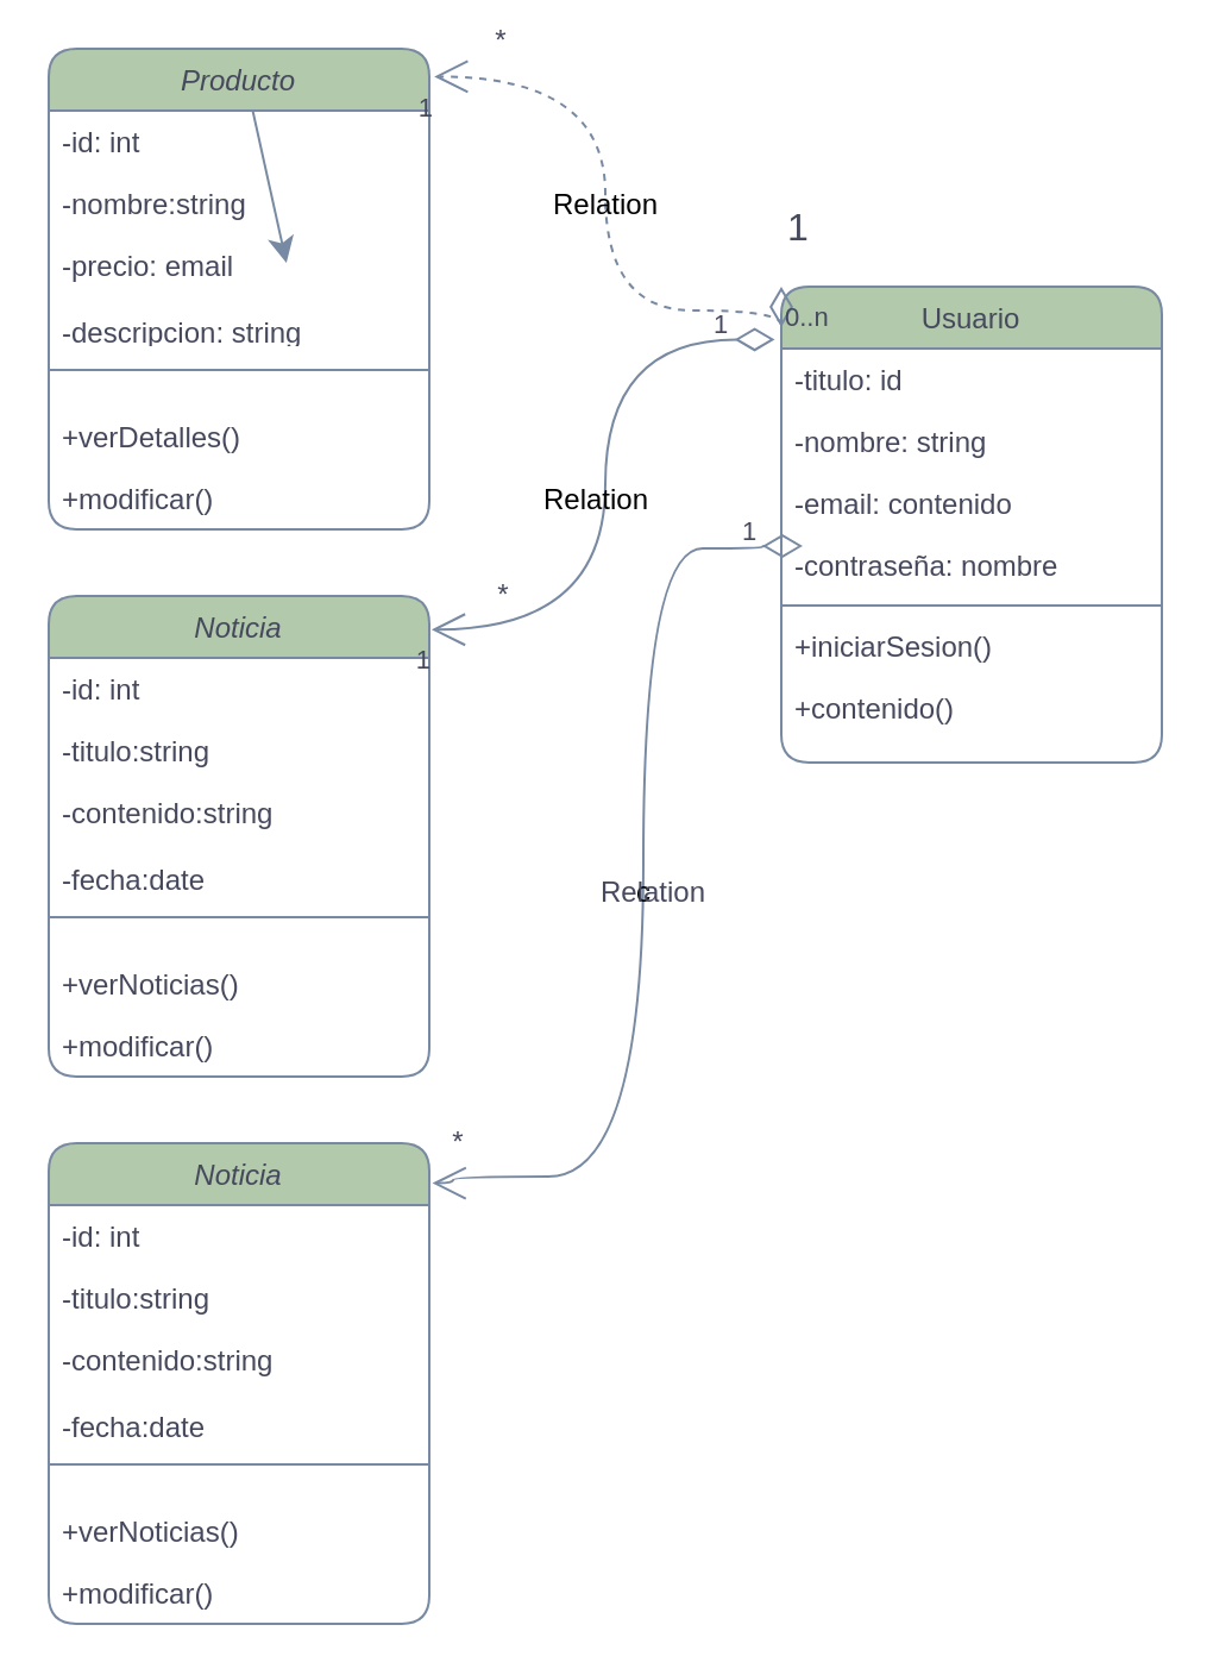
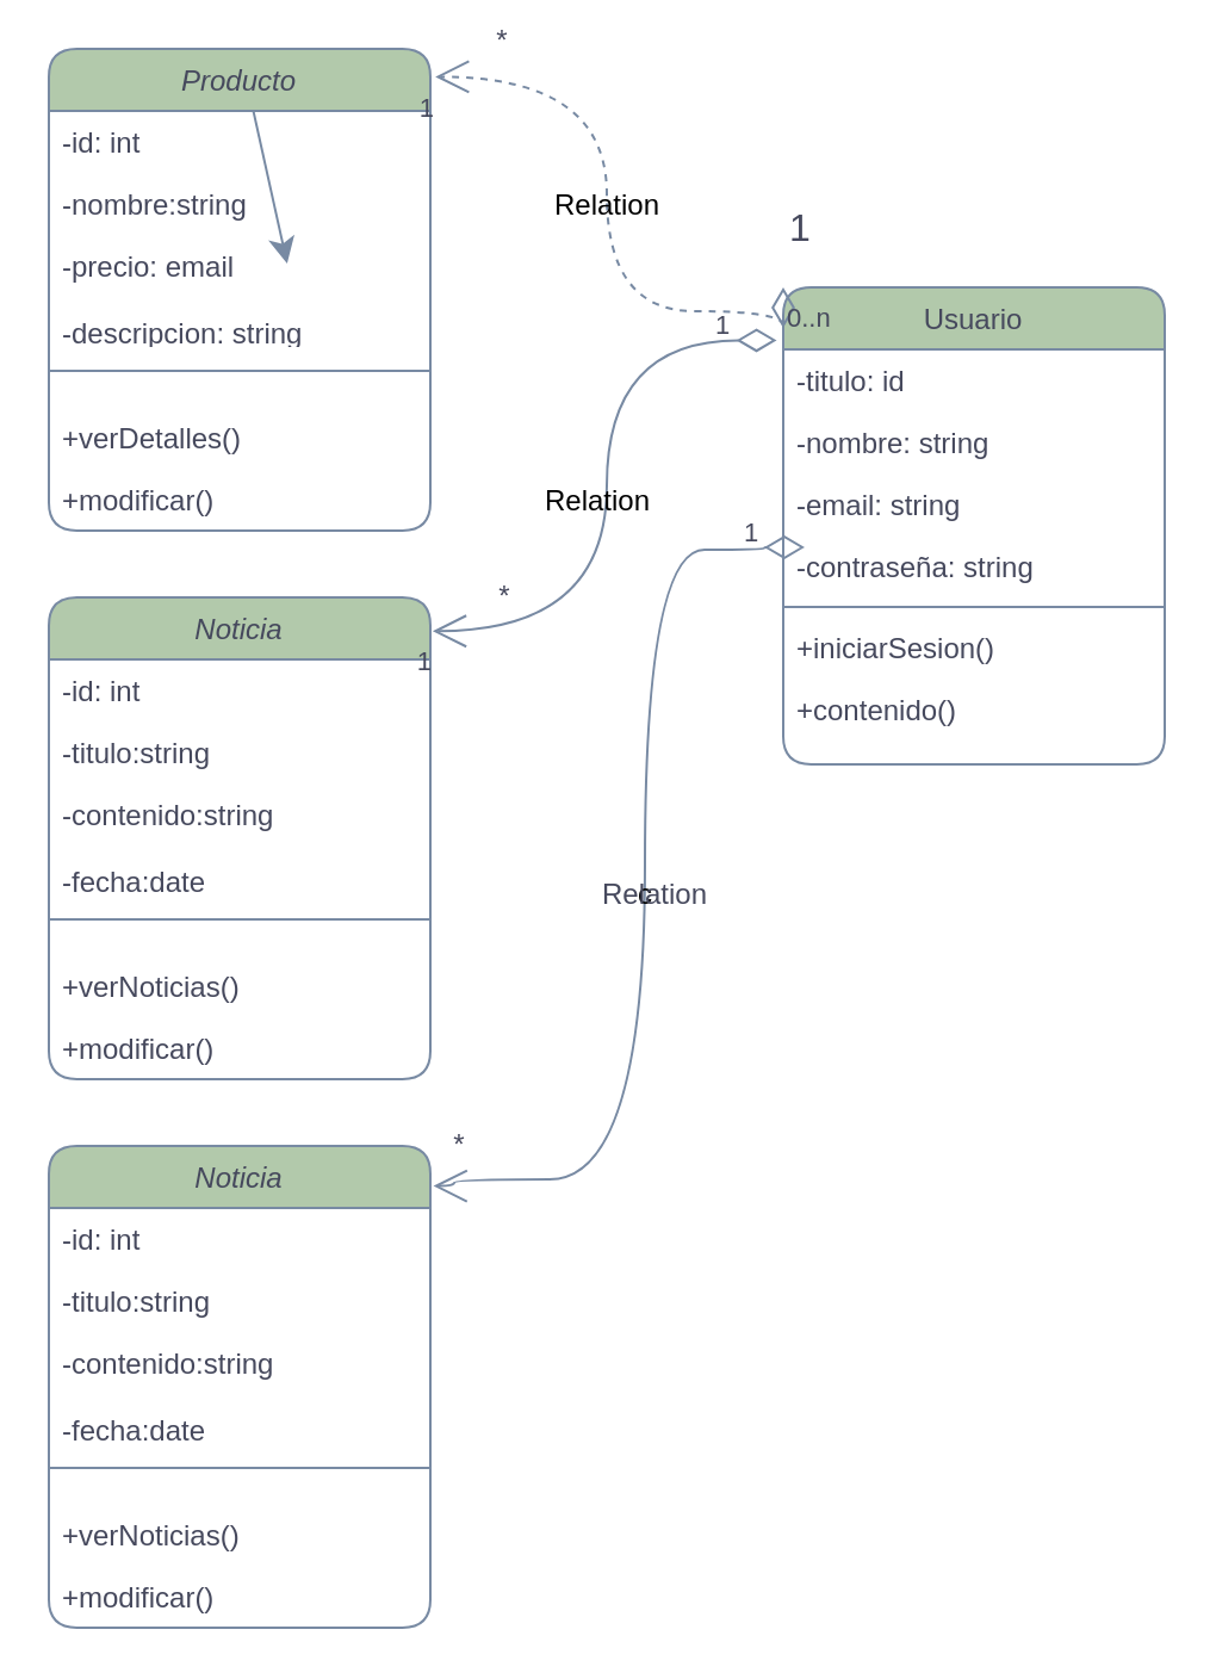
  <mxCell id="0" />
  <mxCell id="1" parent="0" />
  <mxCell id="2" style="edgeStyle=none;curved=1;rounded=1;orthogonalLoop=1;jettySize=auto;html=1;exitX=0.5;exitY=0;exitDx=0;exitDy=0;fontSize=12;startSize=8;endSize=8;labelBackgroundColor=none;strokeColor=#788AA3;fontColor=default;" parent="1" source="3" edge="1"><mxGeometry relative="1" as="geometry"><mxPoint x="119.941" y="110" as="targetPoint" /></mxGeometry></mxCell>
  <mxCell id="3" value="Producto" style="swimlane;fontStyle=2;align=center;verticalAlign=top;childLayout=stackLayout;horizontal=1;startSize=26;horizontalStack=0;resizeParent=1;resizeLast=0;collapsible=1;marginBottom=0;rounded=1;shadow=0;strokeWidth=1;labelBackgroundColor=none;fillColor=#B2C9AB;strokeColor=#788AA3;fontColor=#46495D;" parent="1" vertex="1"><mxGeometry x="20" y="20" width="160" height="202" as="geometry"><mxRectangle x="230" y="140" width="160" height="26" as="alternateBounds" /></mxGeometry></mxCell>
  <mxCell id="4" value="-id: int" style="text;align=left;verticalAlign=top;spacingLeft=4;spacingRight=4;overflow=hidden;rotatable=0;points=[[0,0.5],[1,0.5]];portConstraint=eastwest;labelBackgroundColor=none;fontColor=#46495D;rounded=1;" parent="3" vertex="1"><mxGeometry y="26" width="160" height="26" as="geometry" /></mxCell>
  <mxCell id="5" value="-nombre:string" style="text;align=left;verticalAlign=top;spacingLeft=4;spacingRight=4;overflow=hidden;rotatable=0;points=[[0,0.5],[1,0.5]];portConstraint=eastwest;rounded=1;shadow=0;html=0;labelBackgroundColor=none;fontColor=#46495D;" parent="3" vertex="1"><mxGeometry y="52" width="160" height="26" as="geometry" /></mxCell>
  <mxCell id="6" value="-precio: email&#10;&#10;-descripcion: string" style="text;align=left;verticalAlign=top;spacingLeft=4;spacingRight=4;overflow=hidden;rotatable=0;points=[[0,0.5],[1,0.5]];portConstraint=eastwest;rounded=1;shadow=0;html=0;labelBackgroundColor=none;fontColor=#46495D;" parent="3" vertex="1"><mxGeometry y="78" width="160" height="42" as="geometry" /></mxCell>
  <mxCell id="7" value="" style="line;html=1;strokeWidth=1;align=left;verticalAlign=middle;spacingTop=-1;spacingLeft=3;spacingRight=3;rotatable=0;labelPosition=right;points=[];portConstraint=eastwest;labelBackgroundColor=none;fillColor=#B2C9AB;strokeColor=#788AA3;fontColor=#46495D;rounded=1;" parent="3" vertex="1"><mxGeometry y="120" width="160" height="30" as="geometry" /></mxCell>
  <mxCell id="8" value="+verDetalles()" style="text;align=left;verticalAlign=top;spacingLeft=4;spacingRight=4;overflow=hidden;rotatable=0;points=[[0,0.5],[1,0.5]];portConstraint=eastwest;labelBackgroundColor=none;fontColor=#46495D;rounded=1;" parent="3" vertex="1"><mxGeometry y="150" width="160" height="26" as="geometry" /></mxCell>
  <mxCell id="9" value="+modificar()" style="text;align=left;verticalAlign=top;spacingLeft=4;spacingRight=4;overflow=hidden;rotatable=0;points=[[0,0.5],[1,0.5]];portConstraint=eastwest;labelBackgroundColor=none;fontColor=#46495D;rounded=1;" parent="3" vertex="1"><mxGeometry y="176" width="160" height="26" as="geometry" /></mxCell>
  <mxCell id="10" value="Usuario" style="swimlane;fontStyle=0;align=center;verticalAlign=top;childLayout=stackLayout;horizontal=1;startSize=26;horizontalStack=0;resizeParent=1;resizeLast=0;collapsible=1;marginBottom=0;rounded=1;shadow=0;strokeWidth=1;labelBackgroundColor=none;fillColor=#B2C9AB;strokeColor=#788AA3;fontColor=#46495D;" parent="1" vertex="1"><mxGeometry x="328" y="120" width="160" height="200" as="geometry"><mxRectangle x="550" y="140" width="160" height="26" as="alternateBounds" /></mxGeometry></mxCell>
  <mxCell id="11" value="-titulo: id" style="text;align=left;verticalAlign=top;spacingLeft=4;spacingRight=4;overflow=hidden;rotatable=0;points=[[0,0.5],[1,0.5]];portConstraint=eastwest;labelBackgroundColor=none;fontColor=#46495D;rounded=1;" parent="10" vertex="1"><mxGeometry y="26" width="160" height="26" as="geometry" /></mxCell>
  <mxCell id="12" value="-nombre: string" style="text;align=left;verticalAlign=top;spacingLeft=4;spacingRight=4;overflow=hidden;rotatable=0;points=[[0,0.5],[1,0.5]];portConstraint=eastwest;rounded=1;shadow=0;html=0;labelBackgroundColor=none;fontColor=#46495D;" parent="10" vertex="1"><mxGeometry y="52" width="160" height="26" as="geometry" /></mxCell>
- <mxCell id="13" value="-email: contenido" style="text;align=left;verticalAlign=top;spacingLeft=4;spacingRight=4;overflow=hidden;rotatable=0;points=[[0,0.5],[1,0.5]];portConstraint=eastwest;rounded=1;shadow=0;html=0;labelBackgroundColor=none;fontColor=#46495D;" parent="10" vertex="1"><mxGeometry y="78" width="160" height="26" as="geometry" /></mxCell>
- <mxCell id="14" value="-contraseña: nombre&#10;" style="text;align=left;verticalAlign=top;spacingLeft=4;spacingRight=4;overflow=hidden;rotatable=0;points=[[0,0.5],[1,0.5]];portConstraint=eastwest;rounded=1;shadow=0;html=0;labelBackgroundColor=none;fontColor=#46495D;" parent="10" vertex="1"><mxGeometry y="104" width="160" height="26" as="geometry" /></mxCell>
+ <mxCell id="13" value="-email: string" style="text;align=left;verticalAlign=top;spacingLeft=4;spacingRight=4;overflow=hidden;rotatable=0;points=[[0,0.5],[1,0.5]];portConstraint=eastwest;rounded=1;shadow=0;html=0;labelBackgroundColor=none;fontColor=#46495D;" parent="10" vertex="1"><mxGeometry y="78" width="160" height="26" as="geometry" /></mxCell>
+ <mxCell id="14" value="-contraseña: string&#10;" style="text;align=left;verticalAlign=top;spacingLeft=4;spacingRight=4;overflow=hidden;rotatable=0;points=[[0,0.5],[1,0.5]];portConstraint=eastwest;rounded=1;shadow=0;html=0;labelBackgroundColor=none;fontColor=#46495D;" parent="10" vertex="1"><mxGeometry y="104" width="160" height="26" as="geometry" /></mxCell>
  <mxCell id="15" value="" style="line;html=1;strokeWidth=1;align=left;verticalAlign=middle;spacingTop=-1;spacingLeft=3;spacingRight=3;rotatable=0;labelPosition=right;points=[];portConstraint=eastwest;labelBackgroundColor=none;fillColor=#B2C9AB;strokeColor=#788AA3;fontColor=#46495D;rounded=1;" parent="10" vertex="1"><mxGeometry y="130" width="160" height="8" as="geometry" /></mxCell>
  <mxCell id="16" value="+iniciarSesion()" style="text;align=left;verticalAlign=top;spacingLeft=4;spacingRight=4;overflow=hidden;rotatable=0;points=[[0,0.5],[1,0.5]];portConstraint=eastwest;labelBackgroundColor=none;fontColor=#46495D;rounded=1;" parent="10" vertex="1"><mxGeometry y="138" width="160" height="26" as="geometry" /></mxCell>
  <mxCell id="17" value="+contenido()" style="text;align=left;verticalAlign=top;spacingLeft=4;spacingRight=4;overflow=hidden;rotatable=0;points=[[0,0.5],[1,0.5]];portConstraint=eastwest;labelBackgroundColor=none;fontColor=#46495D;rounded=1;" parent="10" vertex="1"><mxGeometry y="164" width="160" height="26" as="geometry" /></mxCell>
  <mxCell id="18" value="Relation" style="endArrow=open;html=1;endSize=12;startArrow=diamondThin;startSize=14;startFill=0;edgeStyle=orthogonalEdgeStyle;rounded=1;fontSize=12;curved=1;entryX=1.013;entryY=0.058;entryDx=0;entryDy=0;entryPerimeter=0;exitX=0;exitY=0;exitDx=0;exitDy=0;labelBackgroundColor=none;strokeColor=#788AA3;fontColor=default;dashed=1;" parent="1" source="10" target="3" edge="1"><mxGeometry x="0.004" relative="1" as="geometry"><mxPoint x="160" y="300" as="sourcePoint" /><mxPoint x="320" y="300" as="targetPoint" /><mxPoint as="offset" /><Array as="points"><mxPoint x="254" y="130" /><mxPoint x="254" y="32" /></Array></mxGeometry></mxCell>
  <mxCell id="19" value="0..n" style="edgeLabel;resizable=0;html=1;align=left;verticalAlign=top;labelBackgroundColor=none;fontColor=#46495D;rounded=1;" parent="18" connectable="0" vertex="1"><mxGeometry x="-1" relative="1" as="geometry" /></mxCell>
  <mxCell id="20" value="1" style="edgeLabel;resizable=0;html=1;align=right;verticalAlign=top;labelBackgroundColor=none;fontColor=#46495D;rounded=1;" parent="18" connectable="0" vertex="1"><mxGeometry x="1" relative="1" as="geometry" /></mxCell>
  <mxCell id="21" value="*" style="edgeLabel;html=1;align=center;verticalAlign=middle;resizable=0;points=[];fontSize=12;labelBackgroundColor=none;fontColor=#46495D;rounded=1;" parent="18" vertex="1" connectable="0"><mxGeometry x="0.782" y="-5" relative="1" as="geometry"><mxPoint y="-10" as="offset" /></mxGeometry></mxCell>
  <mxCell id="22" value="1&lt;div&gt;&lt;br&gt;&lt;/div&gt;" style="text;html=1;align=center;verticalAlign=middle;resizable=0;points=[];autosize=1;strokeColor=none;fillColor=none;fontSize=16;labelBackgroundColor=none;fontColor=#46495D;rounded=1;" parent="1" vertex="1"><mxGeometry x="320" y="80" width="30" height="50" as="geometry" /></mxCell>
  <mxCell id="23" value="Noticia" style="swimlane;fontStyle=2;align=center;verticalAlign=top;childLayout=stackLayout;horizontal=1;startSize=26;horizontalStack=0;resizeParent=1;resizeLast=0;collapsible=1;marginBottom=0;rounded=1;shadow=0;strokeWidth=1;labelBackgroundColor=none;fillColor=#B2C9AB;strokeColor=#788AA3;fontColor=#46495D;" parent="1" vertex="1"><mxGeometry x="20" y="250" width="160" height="202" as="geometry"><mxRectangle x="230" y="140" width="160" height="26" as="alternateBounds" /></mxGeometry></mxCell>
  <mxCell id="24" value="-id: int" style="text;align=left;verticalAlign=top;spacingLeft=4;spacingRight=4;overflow=hidden;rotatable=0;points=[[0,0.5],[1,0.5]];portConstraint=eastwest;labelBackgroundColor=none;fontColor=#46495D;rounded=1;" parent="23" vertex="1"><mxGeometry y="26" width="160" height="26" as="geometry" /></mxCell>
  <mxCell id="25" value="-titulo:string" style="text;align=left;verticalAlign=top;spacingLeft=4;spacingRight=4;overflow=hidden;rotatable=0;points=[[0,0.5],[1,0.5]];portConstraint=eastwest;rounded=1;shadow=0;html=0;labelBackgroundColor=none;fontColor=#46495D;" parent="23" vertex="1"><mxGeometry y="52" width="160" height="26" as="geometry" /></mxCell>
  <mxCell id="26" value="-contenido:string&#10;&#10;-fecha:date" style="text;align=left;verticalAlign=top;spacingLeft=4;spacingRight=4;overflow=hidden;rotatable=0;points=[[0,0.5],[1,0.5]];portConstraint=eastwest;rounded=1;shadow=0;html=0;labelBackgroundColor=none;fontColor=#46495D;" parent="23" vertex="1"><mxGeometry y="78" width="160" height="42" as="geometry" /></mxCell>
  <mxCell id="27" value="" style="line;html=1;strokeWidth=1;align=left;verticalAlign=middle;spacingTop=-1;spacingLeft=3;spacingRight=3;rotatable=0;labelPosition=right;points=[];portConstraint=eastwest;labelBackgroundColor=none;fillColor=#B2C9AB;strokeColor=#788AA3;fontColor=#46495D;rounded=1;" parent="23" vertex="1"><mxGeometry y="120" width="160" height="30" as="geometry" /></mxCell>
  <mxCell id="28" value="+verNoticias()" style="text;align=left;verticalAlign=top;spacingLeft=4;spacingRight=4;overflow=hidden;rotatable=0;points=[[0,0.5],[1,0.5]];portConstraint=eastwest;labelBackgroundColor=none;fontColor=#46495D;rounded=1;" parent="23" vertex="1"><mxGeometry y="150" width="160" height="26" as="geometry" /></mxCell>
  <mxCell id="29" value="+modificar()" style="text;align=left;verticalAlign=top;spacingLeft=4;spacingRight=4;overflow=hidden;rotatable=0;points=[[0,0.5],[1,0.5]];portConstraint=eastwest;labelBackgroundColor=none;fontColor=#46495D;rounded=1;" parent="23" vertex="1"><mxGeometry y="176" width="160" height="26" as="geometry" /></mxCell>
  <mxCell id="30" value="Relation" style="endArrow=open;html=1;endSize=12;startArrow=diamondThin;startSize=14;startFill=0;edgeStyle=orthogonalEdgeStyle;rounded=1;fontSize=12;curved=1;entryX=1.006;entryY=0.07;entryDx=0;entryDy=0;exitX=-0.017;exitY=0.111;exitDx=0;exitDy=0;exitPerimeter=0;entryPerimeter=0;labelBackgroundColor=none;strokeColor=#788AA3;fontColor=default;" parent="1" source="10" target="23" edge="1"><mxGeometry x="0.045" y="-4" relative="1" as="geometry"><mxPoint x="338" y="205" as="sourcePoint" /><mxPoint x="209" y="204" as="targetPoint" /><mxPoint as="offset" /></mxGeometry></mxCell>
  <mxCell id="31" value="1&lt;div&gt;&lt;br&gt;&lt;/div&gt;" style="edgeLabel;resizable=0;html=1;align=left;verticalAlign=top;labelBackgroundColor=none;fontColor=#46495D;rounded=1;" parent="30" connectable="0" vertex="1"><mxGeometry x="-1" relative="1" as="geometry"><mxPoint x="-27" y="-19" as="offset" /></mxGeometry></mxCell>
  <mxCell id="32" value="1" style="edgeLabel;resizable=0;html=1;align=right;verticalAlign=top;labelBackgroundColor=none;fontColor=#46495D;rounded=1;" parent="30" connectable="0" vertex="1"><mxGeometry x="1" relative="1" as="geometry" /></mxCell>
  <mxCell id="33" value="*" style="edgeLabel;html=1;align=center;verticalAlign=middle;resizable=0;points=[];fontSize=12;labelBackgroundColor=none;fontColor=#46495D;rounded=1;" parent="30" vertex="1" connectable="0"><mxGeometry x="0.782" y="-5" relative="1" as="geometry"><mxPoint y="-10" as="offset" /></mxGeometry></mxCell>
  <mxCell id="34" value="Noticia" style="swimlane;fontStyle=2;align=center;verticalAlign=top;childLayout=stackLayout;horizontal=1;startSize=26;horizontalStack=0;resizeParent=1;resizeLast=0;collapsible=1;marginBottom=0;rounded=1;shadow=0;strokeWidth=1;labelBackgroundColor=none;fillColor=#B2C9AB;strokeColor=#788AA3;fontColor=#46495D;" parent="1" vertex="1"><mxGeometry x="20" y="480" width="160" height="202" as="geometry"><mxRectangle x="230" y="140" width="160" height="26" as="alternateBounds" /></mxGeometry></mxCell>
  <mxCell id="35" value="-id: int" style="text;align=left;verticalAlign=top;spacingLeft=4;spacingRight=4;overflow=hidden;rotatable=0;points=[[0,0.5],[1,0.5]];portConstraint=eastwest;labelBackgroundColor=none;fontColor=#46495D;rounded=1;" parent="34" vertex="1"><mxGeometry y="26" width="160" height="26" as="geometry" /></mxCell>
  <mxCell id="36" value="-titulo:string" style="text;align=left;verticalAlign=top;spacingLeft=4;spacingRight=4;overflow=hidden;rotatable=0;points=[[0,0.5],[1,0.5]];portConstraint=eastwest;rounded=1;shadow=0;html=0;labelBackgroundColor=none;fontColor=#46495D;" parent="34" vertex="1"><mxGeometry y="52" width="160" height="26" as="geometry" /></mxCell>
  <mxCell id="37" value="-contenido:string&#10;&#10;-fecha:date" style="text;align=left;verticalAlign=top;spacingLeft=4;spacingRight=4;overflow=hidden;rotatable=0;points=[[0,0.5],[1,0.5]];portConstraint=eastwest;rounded=1;shadow=0;html=0;labelBackgroundColor=none;fontColor=#46495D;" parent="34" vertex="1"><mxGeometry y="78" width="160" height="42" as="geometry" /></mxCell>
  <mxCell id="38" value="" style="line;html=1;strokeWidth=1;align=left;verticalAlign=middle;spacingTop=-1;spacingLeft=3;spacingRight=3;rotatable=0;labelPosition=right;points=[];portConstraint=eastwest;labelBackgroundColor=none;fillColor=#B2C9AB;strokeColor=#788AA3;fontColor=#46495D;rounded=1;" parent="34" vertex="1"><mxGeometry y="120" width="160" height="30" as="geometry" /></mxCell>
  <mxCell id="39" value="+verNoticias()" style="text;align=left;verticalAlign=top;spacingLeft=4;spacingRight=4;overflow=hidden;rotatable=0;points=[[0,0.5],[1,0.5]];portConstraint=eastwest;labelBackgroundColor=none;fontColor=#46495D;rounded=1;" parent="34" vertex="1"><mxGeometry y="150" width="160" height="26" as="geometry" /></mxCell>
  <mxCell id="40" value="+modificar()" style="text;align=left;verticalAlign=top;spacingLeft=4;spacingRight=4;overflow=hidden;rotatable=0;points=[[0,0.5],[1,0.5]];portConstraint=eastwest;labelBackgroundColor=none;fontColor=#46495D;rounded=1;" parent="34" vertex="1"><mxGeometry y="176" width="160" height="26" as="geometry" /></mxCell>
  <mxCell id="41" value="c" style="endArrow=open;html=1;endSize=12;startArrow=diamondThin;startSize=14;startFill=0;edgeStyle=orthogonalEdgeStyle;rounded=1;fontSize=12;curved=1;entryX=1.008;entryY=0.083;entryDx=0;entryDy=0;exitX=-0.006;exitY=0.805;exitDx=0;exitDy=0;exitPerimeter=0;entryPerimeter=0;labelBackgroundColor=none;strokeColor=#788AA3;fontColor=default;" parent="1" target="34" edge="1"><mxGeometry x="0.004" relative="1" as="geometry"><mxPoint x="337" y="229" as="sourcePoint" /><mxPoint x="191" y="274" as="targetPoint" /><mxPoint as="offset" /><Array as="points"><mxPoint x="320" y="229" /><mxPoint x="320" y="230" /><mxPoint x="270" y="230" /><mxPoint x="270" y="494" /><mxPoint x="190" y="494" /><mxPoint x="190" y="497" /></Array></mxGeometry></mxCell>
  <mxCell id="42" value="1&lt;div&gt;&lt;br&gt;&lt;/div&gt;" style="edgeLabel;resizable=0;html=1;align=left;verticalAlign=top;labelBackgroundColor=none;fontColor=#46495D;rounded=1;" parent="41" connectable="0" vertex="1"><mxGeometry x="-1" relative="1" as="geometry"><mxPoint x="-27" y="-19" as="offset" /></mxGeometry></mxCell>
  <mxCell id="43" value="*" style="edgeLabel;html=1;align=center;verticalAlign=middle;resizable=0;points=[];fontSize=12;labelBackgroundColor=none;fontColor=#46495D;rounded=1;" parent="41" vertex="1" connectable="0"><mxGeometry x="0.782" y="-5" relative="1" as="geometry"><mxPoint x="-34" y="-10" as="offset" /></mxGeometry></mxCell>
  <mxCell id="44" value="Relation" style="edgeLabel;html=1;align=center;verticalAlign=middle;resizable=0;points=[];fontSize=12;labelBackgroundColor=none;fontColor=#46495D;rounded=1;" parent="41" vertex="1" connectable="0"><mxGeometry x="-0.001" y="3" relative="1" as="geometry"><mxPoint as="offset" /></mxGeometry></mxCell>
